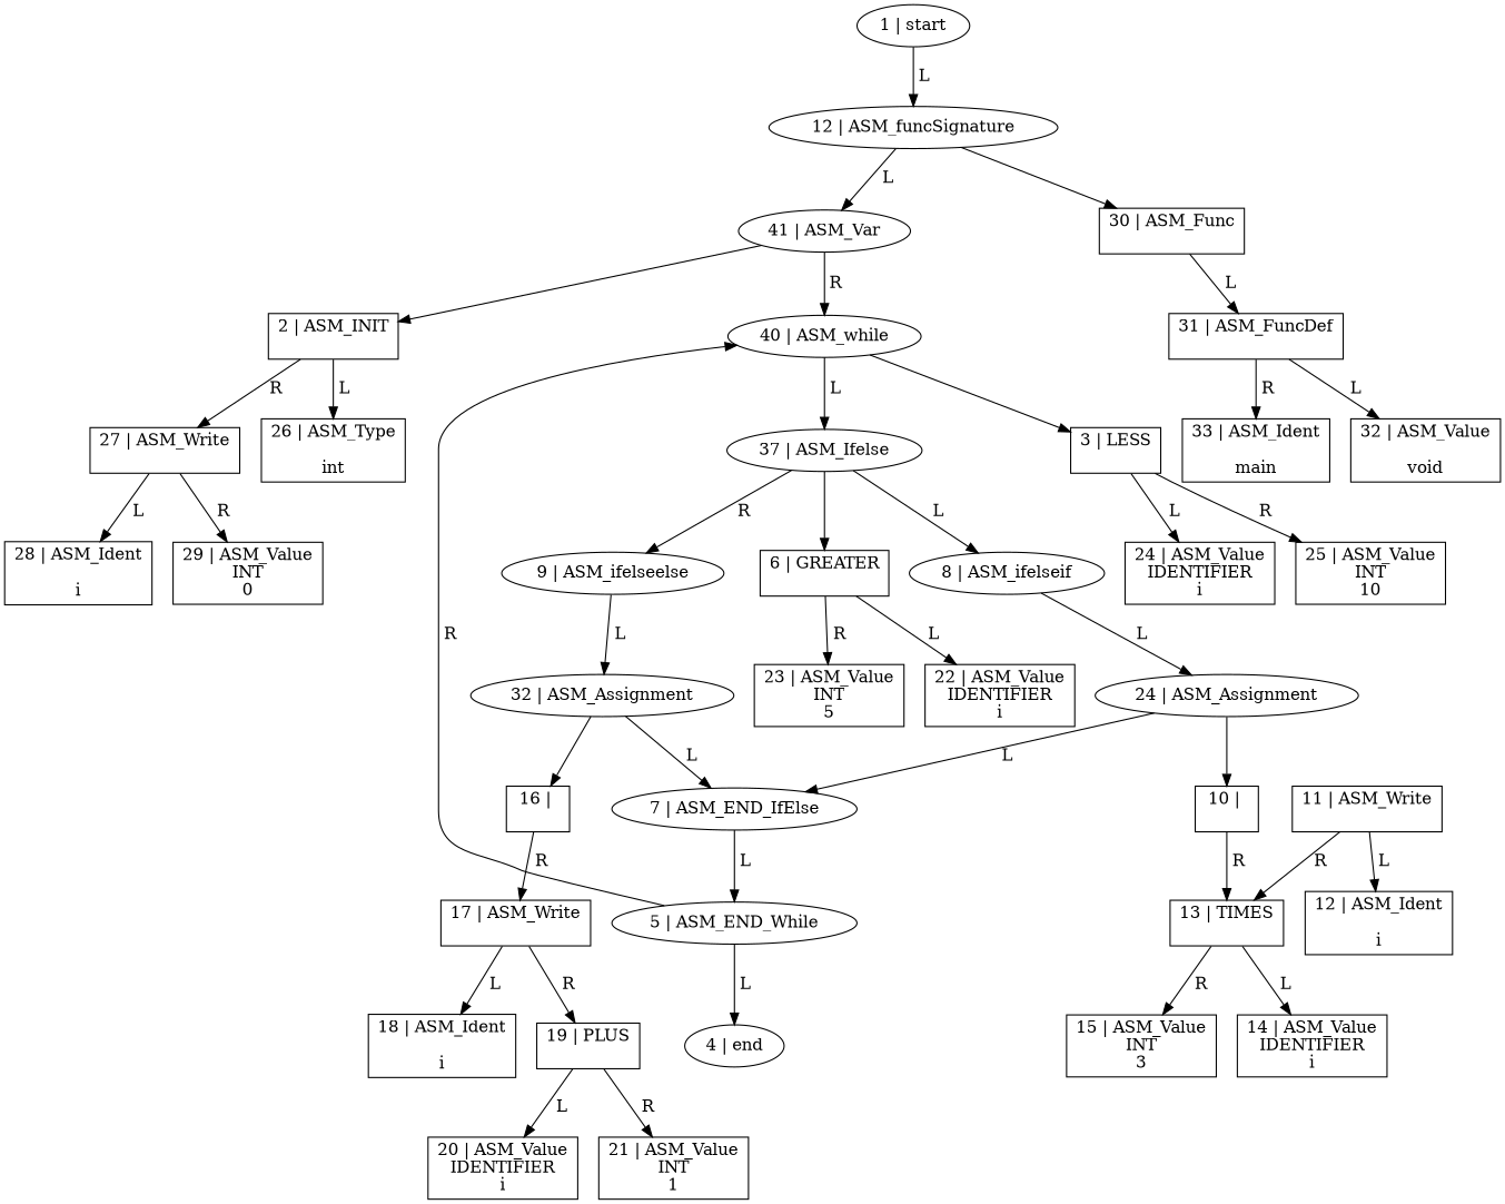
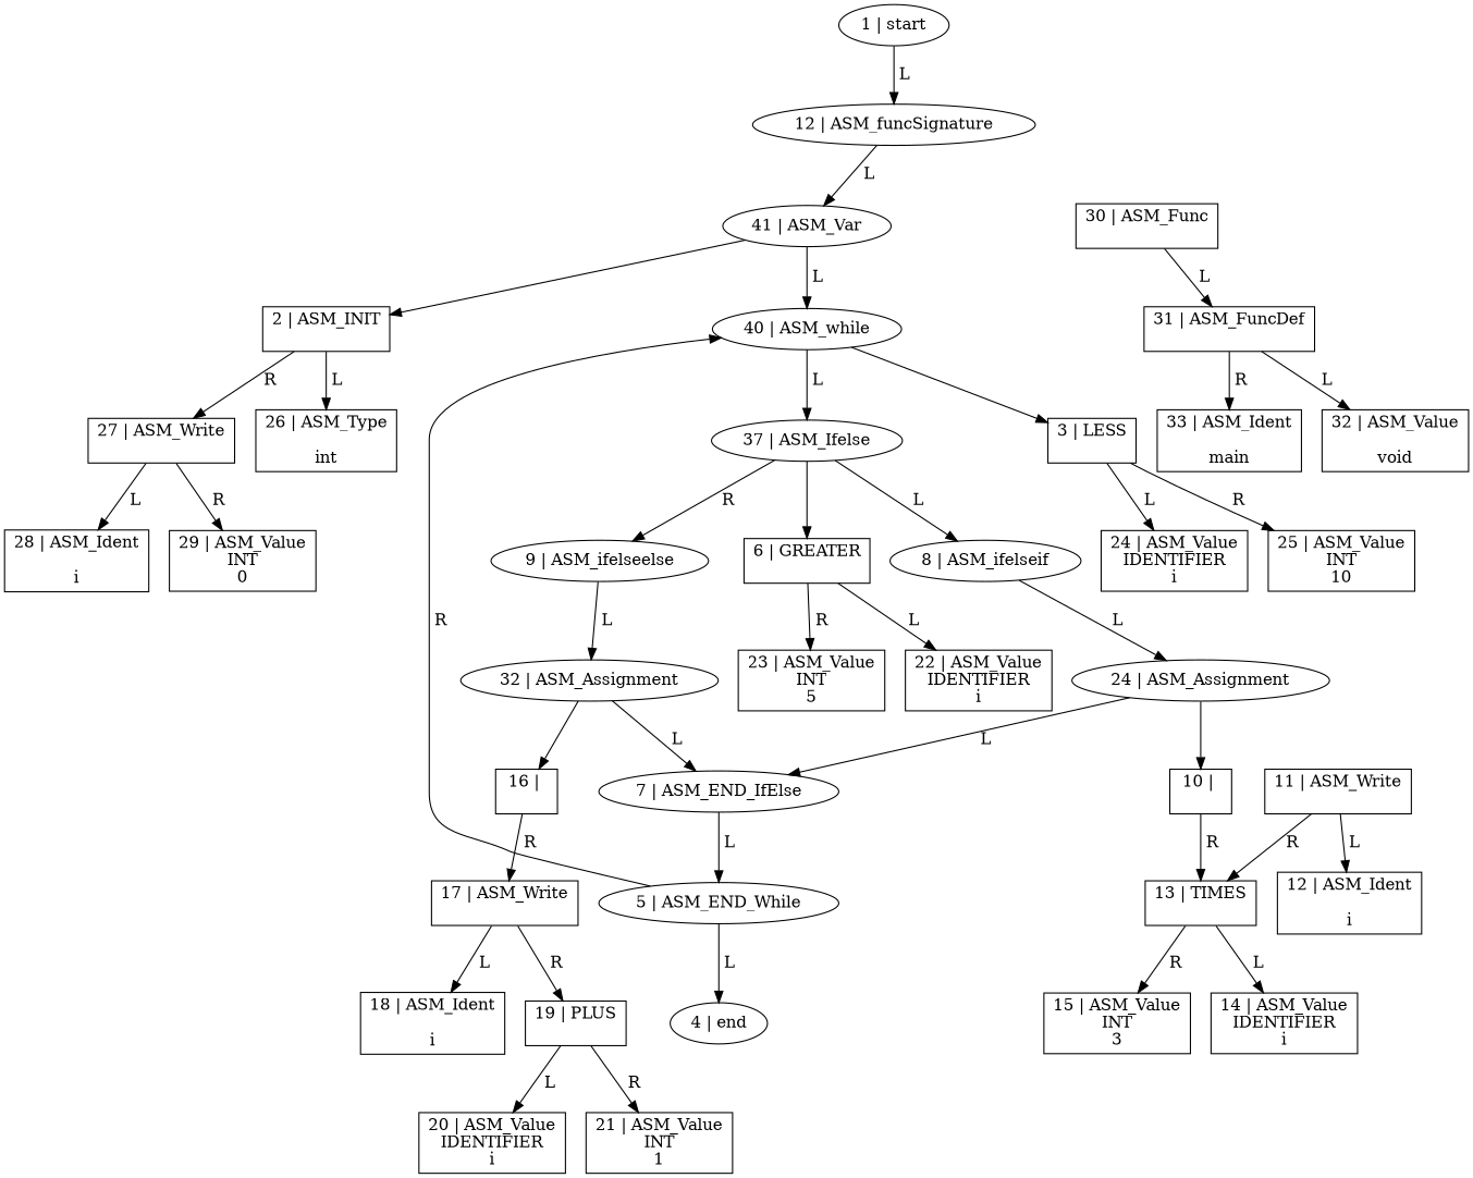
  digraph {
    node [shape=box]
    "1 | start" [shape=ellipse]
    "12 | ASM_funcSignature" [shape=ellipse]
    "41 | ASM_Var" [shape=ellipse]
    "30 | ASM_Func\n\n"
    "40 | ASM_while" [shape=ellipse]
    "2 | ASM_INIT\n\n"
    "31 | ASM_FuncDef\n\n"
    "37 | ASM_Ifelse" [shape=ellipse]
    "3 | LESS\n\n"
    "26 | ASM_Type\n\nint"
    "27 | ASM_Write\n\n"
    "8 | ASM_ifelseif" [shape=ellipse]
    "9 | ASM_ifelseelse" [shape=ellipse]
    "6 | GREATER\n\n"
    "24 | ASM_Value\nIDENTIFIER\ni"
    "25 | ASM_Value\nINT\n10"
    "24 | ASM_Assignment" [shape=ellipse]
    "32 | ASM_Assignment" [shape=ellipse]
    "22 | ASM_Value\nIDENTIFIER\ni"
    "23 | ASM_Value\nINT\n5"
    "7 | ASM_END_IfElse" [shape=ellipse]
    "10 | \n\n"
    "5 | ASM_END_While" [shape=ellipse]
    "13 | TIMES\n\n"
    "4 | end" [shape=ellipse]
    "11 | ASM_Write\n\n"
    "12 | ASM_Ident\n\ni"
    "14 | ASM_Value\nIDENTIFIER\ni"
    "15 | ASM_Value\nINT\n3"
    "16 | \n\n"
    "17 | ASM_Write\n\n"
    "18 | ASM_Ident\n\ni"
    "19 | PLUS\n\n"
    "20 | ASM_Value\nIDENTIFIER\ni"
    "21 | ASM_Value\nINT\n1"
    "28 | ASM_Ident\n\ni"
    "29 | ASM_Value\nINT\n0"
    "32 | ASM_Value\n\nvoid"
    "33 | ASM_Ident\n\nmain"
    "1 | start" -> "12 | ASM_funcSignature" [label=" L "]
    "12 | ASM_funcSignature" -> "41 | ASM_Var" [label=" L "]
-   "12 | ASM_funcSignature" -> "30 | ASM_Func\n\n" [shape=box]
-   "41 | ASM_Var" -> "40 | ASM_while" [label=" R "]
+   "41 | ASM_Var" -> "40 | ASM_while" [label=" L "]
    "41 | ASM_Var" -> "2 | ASM_INIT\n\n" [shape=box]
    "30 | ASM_Func\n\n" -> "31 | ASM_FuncDef\n\n" [label=" L "]
    "40 | ASM_while" -> "37 | ASM_Ifelse" [label=" L "]
    "40 | ASM_while" -> "3 | LESS\n\n" [shape=box]
    "2 | ASM_INIT\n\n" -> "26 | ASM_Type\n\nint" [label=" L "]
    "2 | ASM_INIT\n\n" -> "27 | ASM_Write\n\n" [label=" R "]
    "31 | ASM_FuncDef\n\n" -> "32 | ASM_Value\n\nvoid" [label=" L "]
    "31 | ASM_FuncDef\n\n" -> "33 | ASM_Ident\n\nmain" [label=" R "]
    "37 | ASM_Ifelse" -> "8 | ASM_ifelseif" [label=" L "]
    "37 | ASM_Ifelse" -> "9 | ASM_ifelseelse" [label=" R "]
    "37 | ASM_Ifelse" -> "6 | GREATER\n\n" [shape=box]
    "3 | LESS\n\n" -> "24 | ASM_Value\nIDENTIFIER\ni" [label=" L "]
    "3 | LESS\n\n" -> "25 | ASM_Value\nINT\n10" [label=" R "]
    "27 | ASM_Write\n\n" -> "28 | ASM_Ident\n\ni" [label=" L "]
    "27 | ASM_Write\n\n" -> "29 | ASM_Value\nINT\n0" [label=" R "]
    "8 | ASM_ifelseif" -> "24 | ASM_Assignment" [label=" L "]
    "9 | ASM_ifelseelse" -> "32 | ASM_Assignment" [label=" L "]
    "6 | GREATER\n\n" -> "22 | ASM_Value\nIDENTIFIER\ni" [label=" L "]
    "6 | GREATER\n\n" -> "23 | ASM_Value\nINT\n5" [label=" R "]
    "24 | ASM_Assignment" -> "7 | ASM_END_IfElse" [label=" L "]
    "24 | ASM_Assignment" -> "10 | \n\n" [shape=box]
    "32 | ASM_Assignment" -> "7 | ASM_END_IfElse" [label=" L "]
    "32 | ASM_Assignment" -> "16 | \n\n" [shape=box]
    "7 | ASM_END_IfElse" -> "5 | ASM_END_While" [label=" L "]
    "10 | \n\n" -> "13 | TIMES\n\n" [label=" R "]
    "5 | ASM_END_While" -> "40 | ASM_while" [label=" R "]
    "5 | ASM_END_While" -> "4 | end" [label=" L "]
    "13 | TIMES\n\n" -> "14 | ASM_Value\nIDENTIFIER\ni" [label=" L "]
    "13 | TIMES\n\n" -> "15 | ASM_Value\nINT\n3" [label=" R "]
    "11 | ASM_Write\n\n" -> "13 | TIMES\n\n" [label=" R "]
    "11 | ASM_Write\n\n" -> "12 | ASM_Ident\n\ni" [label=" L "]
    "16 | \n\n" -> "17 | ASM_Write\n\n" [label=" R "]
    "17 | ASM_Write\n\n" -> "18 | ASM_Ident\n\ni" [label=" L "]
    "17 | ASM_Write\n\n" -> "19 | PLUS\n\n" [label=" R "]
    "19 | PLUS\n\n" -> "20 | ASM_Value\nIDENTIFIER\ni" [label=" L "]
    "19 | PLUS\n\n" -> "21 | ASM_Value\nINT\n1" [label=" R "]
  }
